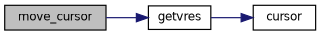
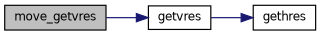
  digraph {
    rankdir=LR
    node [color=black fillcolor=white fontname=Helvetica fontsize=10 shape=record style=filled]
    edge [color=midnightblue fontname=Helvetica fontsize=10 labelfontname=Helvetica labelfontsize=10 style=solid]
-   n1 [fillcolor=grey75 fontcolor=black height=0.2 label=move_cursor width=0.4]
+   n1 [fillcolor=grey75 fontcolor=black height=0.2 label=move_getvres width=0.4]
    n2 [height=0.2 label=getvres width=0.4]
-   n3 [height=0.2 label=cursor width=0.4]
+   n3 [height=0.2 label=gethres width=0.4]
    n1 -> n2
    n2 -> n3
  }
